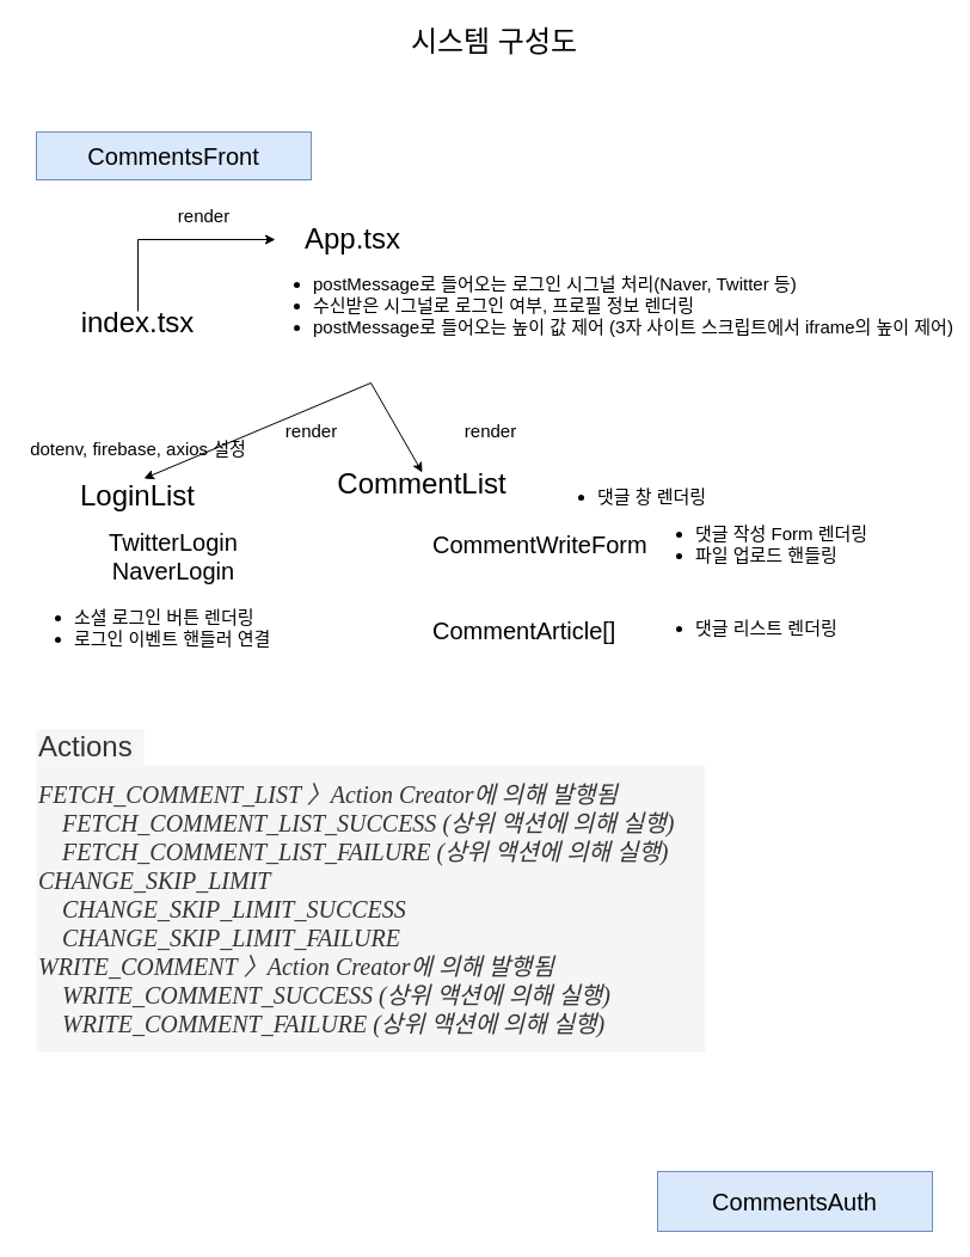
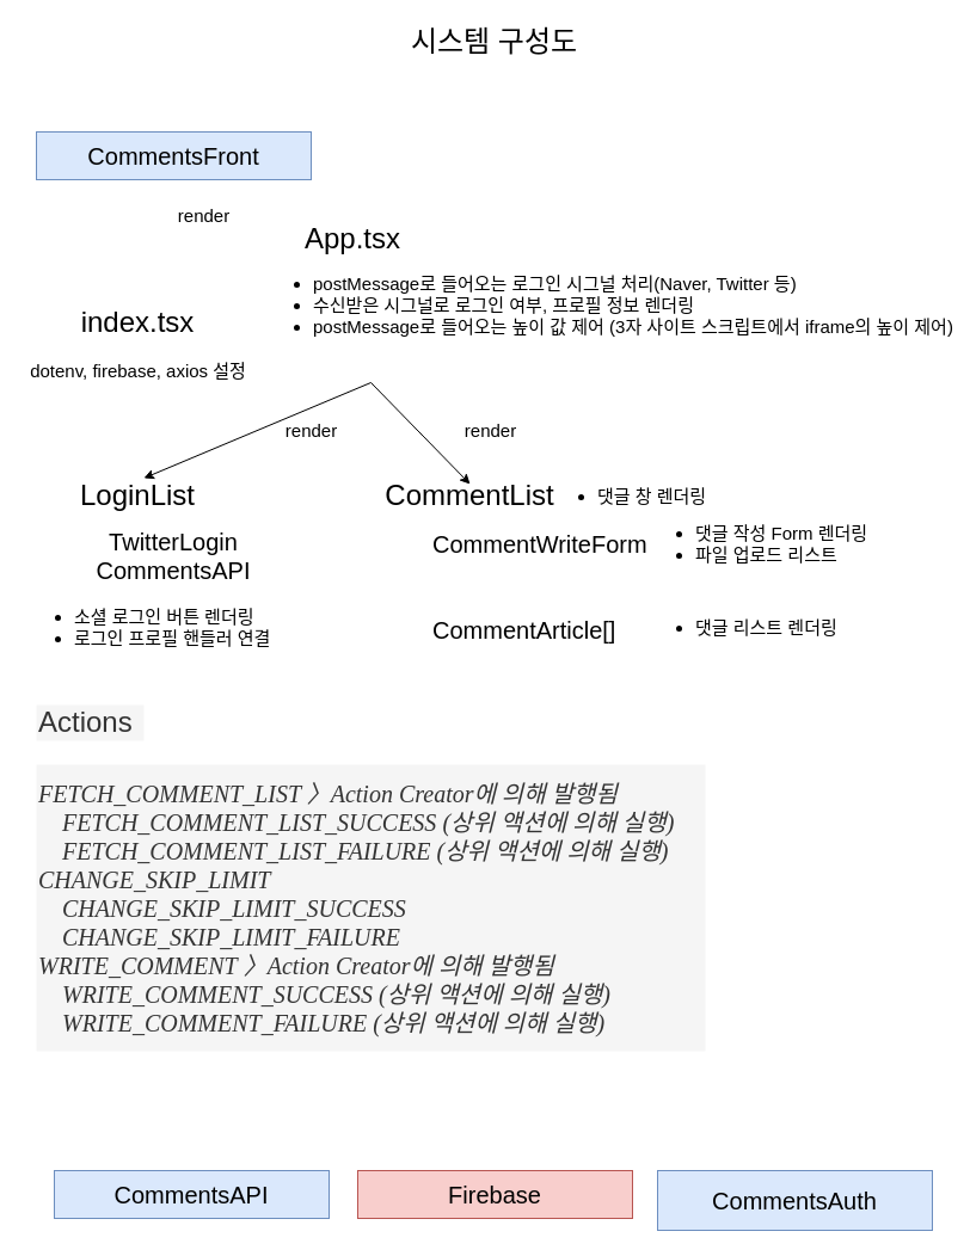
  <mxCell id="0" />
  <mxCell id="1" parent="0" />
  <mxCell id="2" value="시스템 구성도" style="text;html=1;align=center;verticalAlign=middle;whiteSpace=wrap;rounded=0;fontSize=24;" vertex="1" parent="1"><mxGeometry x="328" y="20" width="171" height="30" as="geometry" /></mxCell>
  <mxCell id="3" value="CommentsFront" style="text;html=1;strokeColor=#6c8ebf;fillColor=#dae8fc;align=center;verticalAlign=middle;whiteSpace=wrap;rounded=0;fontSize=20;" vertex="1" parent="1"><mxGeometry x="30" y="110" width="230" height="40" as="geometry" /></mxCell>
+ <mxCell id="4" value="CommentsAPI" style="text;html=1;strokeColor=#6c8ebf;fillColor=#dae8fc;align=center;verticalAlign=middle;whiteSpace=wrap;rounded=0;fontSize=20;" vertex="1" parent="1"><mxGeometry x="45" y="980" width="230" height="40" as="geometry" /></mxCell>
  <mxCell id="5" value="CommentsAuth" style="text;html=1;strokeColor=#6c8ebf;fillColor=#dae8fc;align=center;verticalAlign=middle;whiteSpace=wrap;rounded=0;fontSize=20;" vertex="1" parent="1"><mxGeometry x="550" y="980" width="230" height="50" as="geometry" /></mxCell>
+ <mxCell id="6" value="Firebase" style="text;html=1;strokeColor=#b85450;fillColor=#f8cecc;align=center;verticalAlign=middle;whiteSpace=wrap;rounded=0;fontSize=20;" vertex="1" parent="1"><mxGeometry x="299" y="980" width="230" height="40" as="geometry" /></mxCell>
  <mxCell id="7" value="App.tsx" style="text;html=1;strokeColor=none;fillColor=none;align=center;verticalAlign=middle;whiteSpace=wrap;rounded=0;fontSize=24;" vertex="1" parent="1"><mxGeometry x="230" y="190" width="130" height="20" as="geometry" /></mxCell>
- <mxCell id="8" style="edgeStyle=orthogonalEdgeStyle;rounded=0;orthogonalLoop=1;jettySize=auto;html=1;exitX=0.5;exitY=0;exitDx=0;exitDy=0;entryX=0;entryY=0.5;entryDx=0;entryDy=0;fontSize=24;" edge="1" parent="1" source="9" target="7"><mxGeometry relative="1" as="geometry" /></mxCell>
  <mxCell id="9" value="index.tsx" style="text;html=1;strokeColor=none;fillColor=none;align=center;verticalAlign=middle;whiteSpace=wrap;rounded=0;fontSize=24;" vertex="1" parent="1"><mxGeometry x="50" y="260" width="130" height="20" as="geometry" /></mxCell>
  <mxCell id="10" value="render" style="text;html=1;align=center;verticalAlign=middle;resizable=0;points=[];autosize=1;strokeColor=none;fontSize=15;" vertex="1" parent="1"><mxGeometry x="140" y="170" width="60" height="20" as="geometry" /></mxCell>
- <mxCell id="11" value="&lt;div&gt;&lt;span&gt;dotenv,&amp;nbsp;&lt;/span&gt;&lt;span&gt;firebase,&amp;nbsp;&lt;/span&gt;&lt;span&gt;axios&amp;nbsp;&lt;/span&gt;&lt;span&gt;설정&lt;/span&gt;&lt;/div&gt;" style="text;html=1;align=center;verticalAlign=middle;resizable=0;points=[];autosize=1;fontSize=15;" vertex="1" parent="1"><mxGeometry x="20" y="365" width="190" height="20" as="geometry" /></mxCell>
+ <mxCell id="11" value="&lt;div&gt;&lt;span&gt;dotenv,&amp;nbsp;&lt;/span&gt;&lt;span&gt;firebase,&amp;nbsp;&lt;/span&gt;&lt;span&gt;axios&amp;nbsp;&lt;/span&gt;&lt;span&gt;설정&lt;/span&gt;&lt;/div&gt;" style="text;html=1;align=center;verticalAlign=middle;resizable=0;points=[];autosize=1;fontSize=15;" vertex="1" parent="1"><mxGeometry x="20" y="300" width="190" height="20" as="geometry" /></mxCell>
  <mxCell id="12" value="&lt;ul&gt;&lt;li&gt;postMessage로 들어오는 로그인 시그널 처리(Naver, Twitter 등)&lt;/li&gt;&lt;li&gt;수신받은 시그널로 로그인 여부, 프로필 정보 렌더링&lt;/li&gt;&lt;li&gt;postMessage로 들어오는 높이 값 제어 (3자 사이트 스크립트에서 iframe의 높이 제어)&lt;/li&gt;&lt;/ul&gt;" style="text;html=1;align=left;verticalAlign=middle;resizable=0;points=[];autosize=1;fontSize=15;" vertex="1" parent="1"><mxGeometry x="220" y="210" width="570" height="90" as="geometry" /></mxCell>
  <mxCell id="13" value="LoginList" style="text;html=1;strokeColor=none;fillColor=none;align=center;verticalAlign=middle;whiteSpace=wrap;rounded=0;fontSize=24;" vertex="1" parent="1"><mxGeometry x="50" y="405" width="130" height="20" as="geometry" /></mxCell>
- <mxCell id="14" value="CommentList" style="text;html=1;strokeColor=none;fillColor=none;align=center;verticalAlign=middle;whiteSpace=wrap;rounded=0;fontSize=24;" vertex="1" parent="1"><mxGeometry x="288" y="395" width="130" height="20" as="geometry" /></mxCell>
- <mxCell id="15" value="TwitterLogin&lt;br style=&quot;font-size: 20px;&quot;&gt;NaverLogin" style="text;html=1;strokeColor=none;fillColor=none;align=center;verticalAlign=middle;whiteSpace=wrap;rounded=0;fontSize=20;" vertex="1" parent="1"><mxGeometry x="80" y="435" width="130" height="60" as="geometry" /></mxCell>
- <mxCell id="16" value="&lt;ul&gt;&lt;li&gt;소셜 로그인 버튼 렌더링&lt;/li&gt;&lt;li&gt;로그인 이벤트 핸들러 연결&lt;/li&gt;&lt;/ul&gt;" style="text;html=1;align=left;verticalAlign=middle;resizable=0;points=[];autosize=1;fontSize=15;" vertex="1" parent="1"><mxGeometry x="20" y="490" width="210" height="70" as="geometry" /></mxCell>
+ <mxCell id="14" value="CommentList" style="text;html=1;strokeColor=none;fillColor=none;align=center;verticalAlign=middle;whiteSpace=wrap;rounded=0;fontSize=24;" vertex="1" parent="1"><mxGeometry x="328" y="405" width="130" height="20" as="geometry" /></mxCell>
+ <mxCell id="15" value="TwitterLogin&lt;br style=&quot;font-size: 20px;&quot;&gt;CommentsAPI" style="text;html=1;strokeColor=none;fillColor=none;align=center;verticalAlign=middle;whiteSpace=wrap;rounded=0;fontSize=20;" vertex="1" parent="1"><mxGeometry x="80" y="435" width="130" height="60" as="geometry" /></mxCell>
+ <mxCell id="16" value="&lt;ul&gt;&lt;li&gt;소셜 로그인 버튼 렌더링&lt;/li&gt;&lt;li&gt;로그인 프로필 핸들러 연결&lt;/li&gt;&lt;/ul&gt;" style="text;html=1;align=left;verticalAlign=middle;resizable=0;points=[];autosize=1;fontSize=15;" vertex="1" parent="1"><mxGeometry x="20" y="490" width="210" height="70" as="geometry" /></mxCell>
  <mxCell id="17" value="" style="endArrow=classic;html=1;fontSize=20;" edge="1" parent="1"><mxGeometry width="50" height="50" relative="1" as="geometry"><mxPoint x="310" y="320" as="sourcePoint" /><mxPoint x="120" y="400" as="targetPoint" /></mxGeometry></mxCell>
  <mxCell id="18" value="" style="endArrow=classic;html=1;fontSize=20;entryX=0.5;entryY=0;entryDx=0;entryDy=0;" edge="1" parent="1" target="14"><mxGeometry width="50" height="50" relative="1" as="geometry"><mxPoint x="310" y="320" as="sourcePoint" /><mxPoint x="130" y="410" as="targetPoint" /></mxGeometry></mxCell>
  <mxCell id="19" value="render" style="text;html=1;align=center;verticalAlign=middle;resizable=0;points=[];autosize=1;strokeColor=none;fontSize=15;" vertex="1" parent="1"><mxGeometry x="230" y="350" width="60" height="20" as="geometry" /></mxCell>
  <mxCell id="20" value="render" style="text;html=1;align=center;verticalAlign=middle;resizable=0;points=[];autosize=1;strokeColor=none;fontSize=15;" vertex="1" parent="1"><mxGeometry x="380" y="350" width="60" height="20" as="geometry" /></mxCell>
  <mxCell id="21" value="&lt;ul&gt;&lt;li&gt;댓글 창 렌더링&lt;/li&gt;&lt;/ul&gt;" style="text;html=1;align=left;verticalAlign=middle;resizable=0;points=[];autosize=1;fontSize=15;" vertex="1" parent="1"><mxGeometry x="458" y="390" width="140" height="50" as="geometry" /></mxCell>
  <mxCell id="22" value="CommentWriteForm&lt;br&gt;&lt;br&gt;&lt;br&gt;CommentArticle[]&lt;br&gt;&lt;br&gt;" style="text;html=1;strokeColor=none;fillColor=none;align=left;verticalAlign=middle;whiteSpace=wrap;rounded=0;fontSize=20;" vertex="1" parent="1"><mxGeometry x="360" y="425" width="370" height="155" as="geometry" /></mxCell>
- <mxCell id="23" value="&lt;ul&gt;&lt;li&gt;댓글 작성 Form 렌더링&lt;/li&gt;&lt;li&gt;파일 업로드 핸들링&lt;/li&gt;&lt;/ul&gt;" style="text;html=1;align=left;verticalAlign=middle;resizable=0;points=[];autosize=1;fontSize=15;" vertex="1" parent="1"><mxGeometry x="540" y="420" width="190" height="70" as="geometry" /></mxCell>
+ <mxCell id="23" value="&lt;ul&gt;&lt;li&gt;댓글 작성 Form 렌더링&lt;/li&gt;&lt;li&gt;파일 업로드 리스트&lt;/li&gt;&lt;/ul&gt;" style="text;html=1;align=left;verticalAlign=middle;resizable=0;points=[];autosize=1;fontSize=15;" vertex="1" parent="1"><mxGeometry x="540" y="420" width="190" height="70" as="geometry" /></mxCell>
  <mxCell id="24" value="&lt;ul&gt;&lt;li&gt;댓글 리스트 렌더링&lt;/li&gt;&lt;/ul&gt;" style="text;html=1;align=left;verticalAlign=middle;resizable=0;points=[];autosize=1;fontSize=15;" vertex="1" parent="1"><mxGeometry x="540" y="500" width="170" height="50" as="geometry" /></mxCell>
- <mxCell id="25" value="Actions" style="text;html=1;align=left;verticalAlign=middle;resizable=0;points=[];autosize=1;fontSize=24;fillColor=#f5f5f5;fontColor=#333333;" vertex="1" parent="1"><mxGeometry x="30" y="610" width="90" height="30" as="geometry" /></mxCell>
+ <mxCell id="25" value="Actions" style="text;html=1;align=left;verticalAlign=middle;resizable=0;points=[];autosize=1;fontSize=24;fillColor=#f5f5f5;fontColor=#333333;" vertex="1" parent="1"><mxGeometry x="30" y="590" width="90" height="30" as="geometry" /></mxCell>
  <mxCell id="26" value="&lt;div style=&quot;color: rgb(248 , 248 , 242) ; background-color: rgb(26 , 20 , 38) ; font-family: &amp;#34;dank mono&amp;#34; , &amp;#34;jk gothic l&amp;#34; , &amp;#34;d2coding&amp;#34; , &amp;#34;menlo&amp;#34; , &amp;#34;monaco&amp;#34; , &amp;#34;courier new&amp;#34; , monospace , &amp;#34;menlo&amp;#34; , &amp;#34;monaco&amp;#34; , &amp;#34;courier new&amp;#34; , monospace ; font-size: 16px ; line-height: 24px&quot;&gt;&lt;br&gt;&lt;/div&gt;" style="text;html=1;align=center;verticalAlign=middle;resizable=0;points=[];autosize=1;strokeColor=none;fontSize=24;" vertex="1" parent="1"><mxGeometry x="150" y="695" width="20" height="30" as="geometry" /></mxCell>
  <mxCell id="27" value="&lt;i style=&quot;font-size: 20px&quot;&gt;&lt;font face=&quot;Noto Sans KR&quot; data-font-src=&quot;https://fonts.googleapis.com/css?family=Noto+Sans+KR&quot; style=&quot;font-size: 20px&quot;&gt;FETCH_COMMENT_LIST 〉Action Creator에 의해 발행됨&amp;nbsp;&lt;br style=&quot;font-size: 20px&quot;&gt;&amp;nbsp; &amp;nbsp; FETCH_COMMENT_LIST_SUCCESS&amp;nbsp;&lt;/font&gt;&lt;/i&gt;&lt;i&gt;&lt;font face=&quot;Noto Sans KR&quot; data-font-src=&quot;https://fonts.googleapis.com/css?family=Noto+Sans+KR&quot;&gt;(상위 액션에 의해 실행)&lt;/font&gt;&lt;/i&gt;&lt;i style=&quot;font-size: 20px&quot;&gt;&lt;font face=&quot;Noto Sans KR&quot; data-font-src=&quot;https://fonts.googleapis.com/css?family=Noto+Sans+KR&quot; style=&quot;font-size: 20px&quot;&gt;&lt;br style=&quot;font-size: 20px&quot;&gt;&amp;nbsp; &amp;nbsp; FETCH_COMMENT_LIST_FAILURE&amp;nbsp;&lt;/font&gt;&lt;/i&gt;&lt;i&gt;&lt;font face=&quot;Noto Sans KR&quot; data-font-src=&quot;https://fonts.googleapis.com/css?family=Noto+Sans+KR&quot;&gt;(상위 액션에 의해 실행)&lt;/font&gt;&lt;/i&gt;&lt;i style=&quot;font-size: 20px&quot;&gt;&lt;font face=&quot;Noto Sans KR&quot; data-font-src=&quot;https://fonts.googleapis.com/css?family=Noto+Sans+KR&quot; style=&quot;font-size: 20px&quot;&gt;&lt;br style=&quot;font-size: 20px&quot;&gt;CHANGE_SKIP_LIMIT&lt;br&gt;&amp;nbsp; &amp;nbsp;&amp;nbsp;&lt;/font&gt;&lt;/i&gt;&lt;i&gt;&lt;font face=&quot;Noto Sans KR&quot; data-font-src=&quot;https://fonts.googleapis.com/css?family=Noto+Sans+KR&quot;&gt;CHANGE_SKIP_LIMIT_SUCCESS&lt;br&gt;&amp;nbsp; &amp;nbsp;&amp;nbsp;&lt;/font&gt;&lt;/i&gt;&lt;i&gt;&lt;font face=&quot;Noto Sans KR&quot; data-font-src=&quot;https://fonts.googleapis.com/css?family=Noto+Sans+KR&quot;&gt;CHANGE_SKIP_LIMIT_FAILURE&lt;br&gt;&lt;/font&gt;&lt;/i&gt;&lt;i style=&quot;font-size: 20px&quot;&gt;&lt;font face=&quot;Noto Sans KR&quot; data-font-src=&quot;https://fonts.googleapis.com/css?family=Noto+Sans+KR&quot; style=&quot;font-size: 20px&quot;&gt;WRITE_COMMENT&amp;nbsp;&lt;/font&gt;&lt;/i&gt;&lt;i&gt;&lt;font face=&quot;Noto Sans KR&quot; data-font-src=&quot;https://fonts.googleapis.com/css?family=Noto+Sans+KR&quot;&gt;〉Action Creator에 의해 발행됨&amp;nbsp;&lt;br&gt;&lt;/font&gt;&lt;/i&gt;&lt;i style=&quot;font-size: 20px&quot;&gt;&lt;font face=&quot;Noto Sans KR&quot; data-font-src=&quot;https://fonts.googleapis.com/css?family=Noto+Sans+KR&quot; style=&quot;font-size: 20px&quot;&gt;&amp;nbsp; &amp;nbsp; WRITE_COMMENT_SUCCESS (상위 액션에 의해 실행)&lt;br style=&quot;font-size: 20px&quot;&gt;&amp;nbsp; &amp;nbsp; WRITE_COMMENT_FAILURE&amp;nbsp;&lt;/font&gt;&lt;/i&gt;&lt;i&gt;&lt;font face=&quot;Noto Sans KR&quot; data-font-src=&quot;https://fonts.googleapis.com/css?family=Noto+Sans+KR&quot;&gt;(상위 액션에 의해 실행)&lt;/font&gt;&lt;/i&gt;&lt;i style=&quot;font-size: 20px&quot;&gt;&lt;font face=&quot;Noto Sans KR&quot; data-font-src=&quot;https://fonts.googleapis.com/css?family=Noto+Sans+KR&quot; style=&quot;font-size: 20px&quot;&gt;&lt;br style=&quot;font-size: 20px&quot;&gt;&lt;/font&gt;&lt;/i&gt;" style="text;html=1;align=left;verticalAlign=middle;resizable=0;points=[];autosize=1;fontSize=20;fillColor=#f5f5f5;fontColor=#333333;" vertex="1" parent="1"><mxGeometry x="30" y="640" width="560" height="240" as="geometry" /></mxCell>
